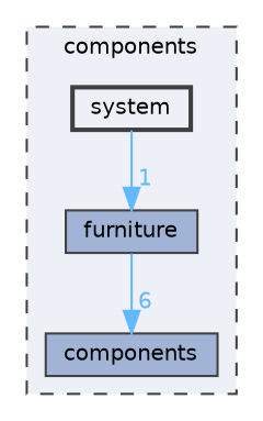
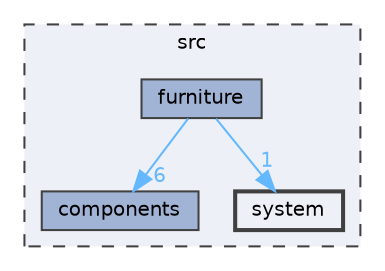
  digraph {
    compound=true
    node [color=grey25 fillcolor="#a2b4d6" fontname=Helvetica fontsize=10 shape=box style=filled]
    edge [color=steelblue1 fontcolor=steelblue1 fontname=Helvetica fontsize=10 labeldistance=1.5 labelfontname=Helvetica labelfontsize=10]
    n1 [height=0.2 label=components width=0.4]
    n2 [height=0.2 label=furniture width=0.4]
    n3 [fillcolor="#edf0f7" height=0.2 label=system style="filled,bold" width=0.4]
    subgraph cluster_1 {
      bgcolor="#edf0f7"
      fontname=Helvetica
      fontsize=10
-     label=components
+     label=src
      pencolor=grey25
      style="filled,dashed"
      n1
      n2
      n3
    }
    n2 -> n1 [headlabel=6]
-   n3 -> n2 [headlabel=1]
+   n2 -> n3 [headlabel=1]
  }
